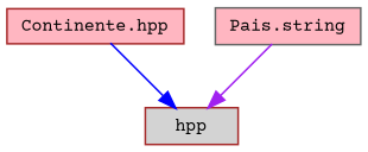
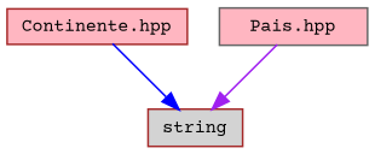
  digraph {
    fontname="Courier Prime"
    node [color=brown fillcolor=lightpink fontname="Courier Prime" fontsize=10 shape=record style=filled]
    edge [fontname="Courier Prime" fontsize=10 labelfontname=Helvetica labelfontsize=10 style=solid]
    n1 [fontcolor=black height=0.2 label="Continente.hpp" width=0.4]
-   n2 [fillcolor=lightgrey height=0.2 label=hpp width=0.4]
-   n3 [color=gray40 height=0.2 label="Pais.string" width=0.4]
+   n2 [fillcolor=lightgrey height=0.2 label=string width=0.4]
+   n3 [color=gray40 height=0.2 label="Pais.hpp" width=0.4]
    n1 -> n2 [color=blue]
    n3 -> n2 [color=purple]
  }
